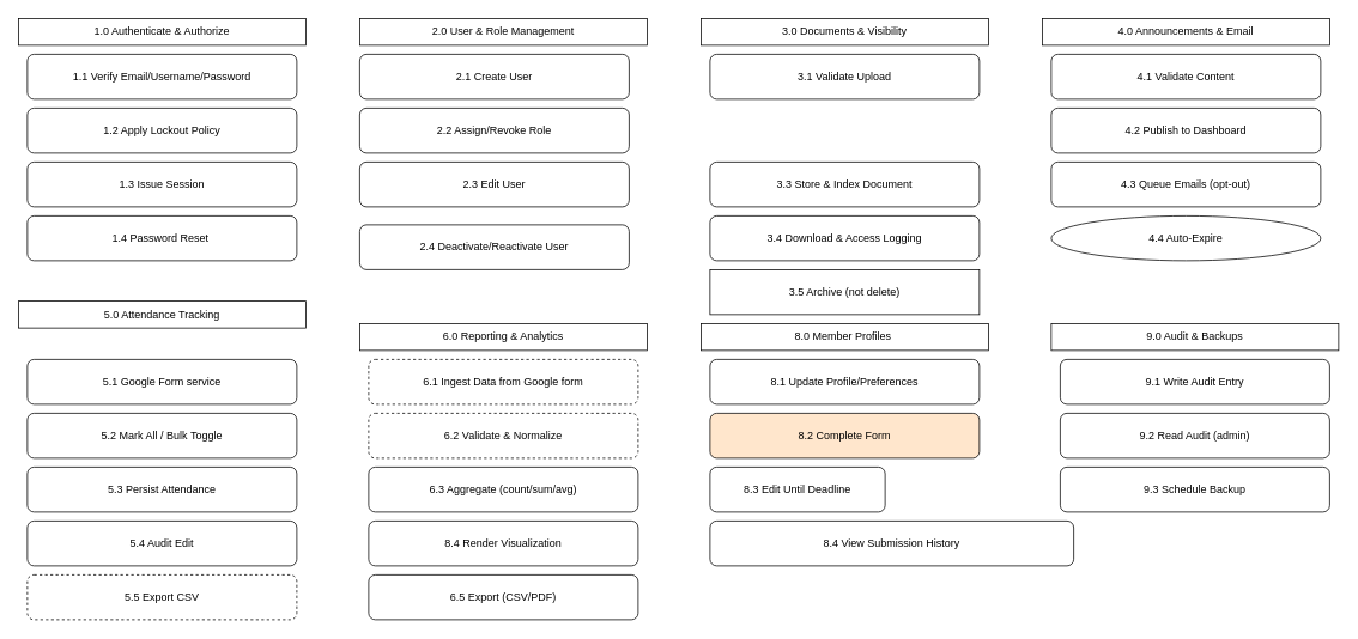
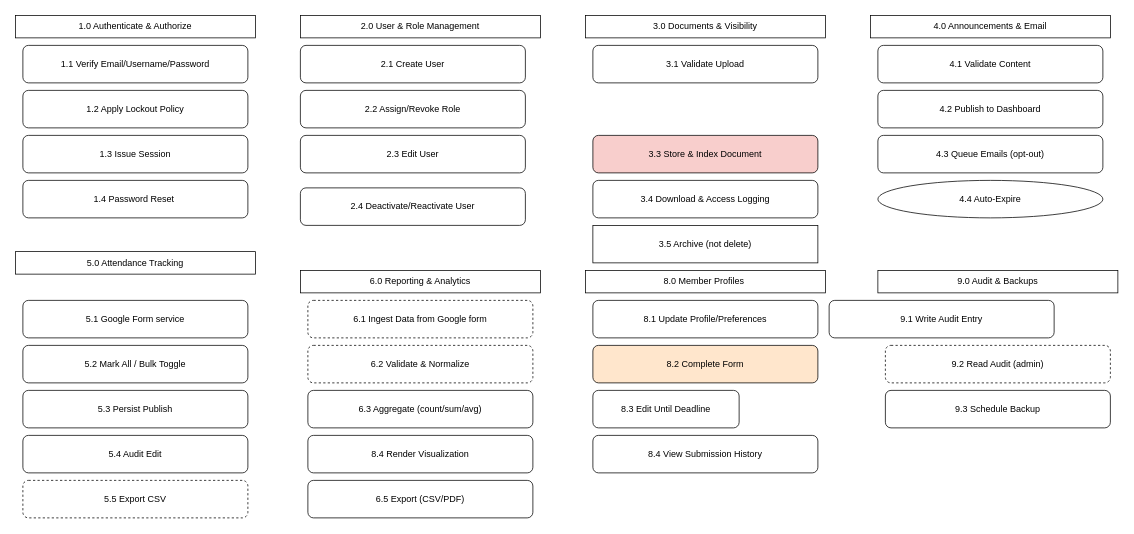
  <mxCell id="0" />
  <mxCell id="1" parent="0" />
  <mxCell id="2" value="1.0 Authenticate &amp; Authorize" style="rounded=0;whiteSpace=wrap;html=1;" parent="1" vertex="1"><mxGeometry x="20" y="20" width="320" height="30" as="geometry" /></mxCell>
  <mxCell id="3" value="1.1 Verify Email/Username/Password" style="rounded=1;whiteSpace=wrap;html=1;" parent="1" vertex="1"><mxGeometry x="30" y="60" width="300" height="50" as="geometry" /></mxCell>
  <mxCell id="4" value="1.2 Apply Lockout Policy" style="rounded=1;whiteSpace=wrap;html=1;" parent="1" vertex="1"><mxGeometry x="30" y="120" width="300" height="50" as="geometry" /></mxCell>
  <mxCell id="5" value="1.3 Issue Session" style="rounded=1;whiteSpace=wrap;html=1;" parent="1" vertex="1"><mxGeometry x="30" y="180" width="300" height="50" as="geometry" /></mxCell>
  <mxCell id="6" value="1.4 Password Reset&amp;nbsp;" style="rounded=1;whiteSpace=wrap;html=1;" parent="1" vertex="1"><mxGeometry x="30" y="240" width="300" height="50" as="geometry" /></mxCell>
  <mxCell id="7" value="3.0 Documents &amp; Visibility" style="rounded=0;whiteSpace=wrap;html=1;" parent="1" vertex="1"><mxGeometry x="780" y="20" width="320" height="30" as="geometry" /></mxCell>
  <mxCell id="8" value="3.1 Validate Upload" style="rounded=1;whiteSpace=wrap;html=1;" parent="1" vertex="1"><mxGeometry x="790" y="60" width="300" height="50" as="geometry" /></mxCell>
- <mxCell id="9" value="3.3 Store &amp; Index Document" style="rounded=1;whiteSpace=wrap;html=1;" parent="1" vertex="1"><mxGeometry x="790" y="180" width="300" height="50" as="geometry" /></mxCell>
+ <mxCell id="9" value="3.3 Store &amp; Index Document" style="rounded=1;whiteSpace=wrap;html=1;fillColor=#f8cecc;" parent="1" vertex="1"><mxGeometry x="790" y="180" width="300" height="50" as="geometry" /></mxCell>
  <mxCell id="10" value="3.4 Download &amp; Access Logging" style="rounded=1;whiteSpace=wrap;html=1;" parent="1" vertex="1"><mxGeometry x="790" y="240" width="300" height="50" as="geometry" /></mxCell>
  <mxCell id="11" value="3.5 Archive (not delete)" style="whiteSpace=wrap;html=1;rounded=0;" parent="1" vertex="1"><mxGeometry x="790" y="300" width="300" height="50" as="geometry" /></mxCell>
  <mxCell id="12" value="4.0 Announcements &amp; Email" style="rounded=0;whiteSpace=wrap;html=1;" parent="1" vertex="1"><mxGeometry x="1160" y="20" width="320" height="30" as="geometry" /></mxCell>
  <mxCell id="13" value="4.1 Validate Content" style="rounded=1;whiteSpace=wrap;html=1;" parent="1" vertex="1"><mxGeometry x="1170" y="60" width="300" height="50" as="geometry" /></mxCell>
  <mxCell id="14" value="4.2 Publish to Dashboard" style="rounded=1;whiteSpace=wrap;html=1;" parent="1" vertex="1"><mxGeometry x="1170" y="120" width="300" height="50" as="geometry" /></mxCell>
  <mxCell id="15" value="4.3 Queue Emails (opt-out)" style="rounded=1;whiteSpace=wrap;html=1;" parent="1" vertex="1"><mxGeometry x="1170" y="180" width="300" height="50" as="geometry" /></mxCell>
  <mxCell id="16" value="4.4 Auto-Expire" style="ellipse;whiteSpace=wrap;html=1;" parent="1" vertex="1"><mxGeometry x="1170" y="240" width="300" height="50" as="geometry" /></mxCell>
  <mxCell id="17" value="5.0 Attendance Tracking" style="rounded=0;whiteSpace=wrap;html=1;" parent="1" vertex="1"><mxGeometry x="20" y="335" width="320" height="30" as="geometry"><mxRectangle x="40" y="400" width="170" height="30" as="alternateBounds" /></mxGeometry></mxCell>
  <mxCell id="18" value="5.1 Google Form service" style="rounded=1;whiteSpace=wrap;html=1;" parent="1" vertex="1"><mxGeometry x="30" y="400" width="300" height="50" as="geometry" /></mxCell>
  <mxCell id="19" value="5.2 Mark All / Bulk Toggle" style="rounded=1;whiteSpace=wrap;html=1;" parent="1" vertex="1"><mxGeometry x="30" y="460" width="300" height="50" as="geometry" /></mxCell>
- <mxCell id="20" value="5.3 Persist Attendance" style="rounded=1;whiteSpace=wrap;html=1;" parent="1" vertex="1"><mxGeometry x="30" y="520" width="300" height="50" as="geometry" /></mxCell>
+ <mxCell id="20" value="5.3 Persist Publish" style="rounded=1;whiteSpace=wrap;html=1;" parent="1" vertex="1"><mxGeometry x="30" y="520" width="300" height="50" as="geometry" /></mxCell>
  <mxCell id="21" value="5.4 Audit Edit" style="rounded=1;whiteSpace=wrap;html=1;" parent="1" vertex="1"><mxGeometry x="30" y="580" width="300" height="50" as="geometry" /></mxCell>
  <mxCell id="22" value="5.5 Export CSV" style="rounded=1;whiteSpace=wrap;html=1;dashed=1;" parent="1" vertex="1"><mxGeometry x="30" y="640" width="300" height="50" as="geometry" /></mxCell>
  <mxCell id="23" value="6.0 Reporting &amp; Analytics" style="rounded=0;whiteSpace=wrap;html=1;" parent="1" vertex="1"><mxGeometry x="400" y="360" width="320" height="30" as="geometry" /></mxCell>
  <mxCell id="24" value="6.1 Ingest Data from Google form" style="rounded=1;whiteSpace=wrap;html=1;dashed=1;" parent="1" vertex="1"><mxGeometry x="410" y="400" width="300" height="50" as="geometry" /></mxCell>
  <mxCell id="25" value="6.2 Validate &amp; Normalize" style="rounded=1;whiteSpace=wrap;html=1;dashed=1;" parent="1" vertex="1"><mxGeometry x="410" y="460" width="300" height="50" as="geometry" /></mxCell>
  <mxCell id="26" value="6.3 Aggregate (count/sum/avg)" style="rounded=1;whiteSpace=wrap;html=1;" parent="1" vertex="1"><mxGeometry x="410" y="520" width="300" height="50" as="geometry" /></mxCell>
  <mxCell id="27" value="8.4 Render Visualization" style="rounded=1;whiteSpace=wrap;html=1;" parent="1" vertex="1"><mxGeometry x="410" y="580" width="300" height="50" as="geometry" /></mxCell>
  <mxCell id="28" value="6.5 Export (CSV/PDF)" style="rounded=1;whiteSpace=wrap;html=1;" parent="1" vertex="1"><mxGeometry x="410" y="640" width="300" height="50" as="geometry" /></mxCell>
  <mxCell id="29" value="8.0 Member Profiles&amp;nbsp;" style="rounded=0;whiteSpace=wrap;html=1;" parent="1" vertex="1"><mxGeometry x="780" y="360" width="320" height="30" as="geometry" /></mxCell>
  <mxCell id="30" value="8.1 Update Profile/Preferences" style="rounded=1;whiteSpace=wrap;html=1;" parent="1" vertex="1"><mxGeometry x="790" y="400" width="300" height="50" as="geometry" /></mxCell>
  <mxCell id="31" value="8.2 Complete Form" style="rounded=1;whiteSpace=wrap;html=1;fillColor=#ffe6cc;" parent="1" vertex="1"><mxGeometry x="790" y="460" width="300" height="50" as="geometry" /></mxCell>
  <mxCell id="32" value="8.3 Edit Until Deadline" style="rounded=1;whiteSpace=wrap;html=1;" parent="1" vertex="1"><mxGeometry x="790" y="520" width="195" height="50" as="geometry" /></mxCell>
- <mxCell id="33" value="8.4 View Submission History" style="rounded=1;whiteSpace=wrap;html=1;" parent="1" vertex="1"><mxGeometry x="790" y="580" width="405" height="50" as="geometry" /></mxCell>
+ <mxCell id="33" value="8.4 View Submission History" style="rounded=1;whiteSpace=wrap;html=1;" parent="1" vertex="1"><mxGeometry x="790" y="580" width="300" height="50" as="geometry" /></mxCell>
  <mxCell id="34" value="9.0 Audit &amp;amp; Backups" style="rounded=0;whiteSpace=wrap;html=1;" parent="1" vertex="1"><mxGeometry x="1170" y="360" width="320" height="30" as="geometry" /></mxCell>
- <mxCell id="35" value="9.1 Write Audit Entry" style="rounded=1;whiteSpace=wrap;html=1;" parent="1" vertex="1"><mxGeometry x="1180" y="400" width="300" height="50" as="geometry" /></mxCell>
- <mxCell id="36" value="9.2 Read Audit (admin)" style="rounded=1;whiteSpace=wrap;html=1;" parent="1" vertex="1"><mxGeometry x="1180" y="460" width="300" height="50" as="geometry" /></mxCell>
+ <mxCell id="35" value="9.1 Write Audit Entry" style="rounded=1;whiteSpace=wrap;html=1;" parent="1" vertex="1"><mxGeometry x="1105" y="400" width="300" height="50" as="geometry" /></mxCell>
+ <mxCell id="36" value="9.2 Read Audit (admin)" style="rounded=1;whiteSpace=wrap;html=1;dashed=1;" parent="1" vertex="1"><mxGeometry x="1180" y="460" width="300" height="50" as="geometry" /></mxCell>
  <mxCell id="37" value="9.3 Schedule Backup" style="rounded=1;whiteSpace=wrap;html=1;" parent="1" vertex="1"><mxGeometry x="1180" y="520" width="300" height="50" as="geometry" /></mxCell>
  <mxCell id="38" value="2.0 User &amp;amp; Role Management" style="rounded=0;whiteSpace=wrap;html=1;" vertex="1" parent="1"><mxGeometry x="400" y="20" width="320" height="30" as="geometry" /></mxCell>
  <mxCell id="39" value="2.1 Create User" style="rounded=1;whiteSpace=wrap;html=1;" vertex="1" parent="1"><mxGeometry x="400" y="60" width="300" height="50" as="geometry" /></mxCell>
  <mxCell id="40" value="2.2 Assign/Revoke Role" style="rounded=1;whiteSpace=wrap;html=1;" vertex="1" parent="1"><mxGeometry x="400" y="120" width="300" height="50" as="geometry" /></mxCell>
  <mxCell id="41" value="2.3 Edit User" style="rounded=1;whiteSpace=wrap;html=1;" vertex="1" parent="1"><mxGeometry x="400" y="180" width="300" height="50" as="geometry" /></mxCell>
  <mxCell id="42" value="2.4 Deactivate/Reactivate User" style="rounded=1;whiteSpace=wrap;html=1;" vertex="1" parent="1"><mxGeometry x="400" y="250" width="300" height="50" as="geometry" /></mxCell>
